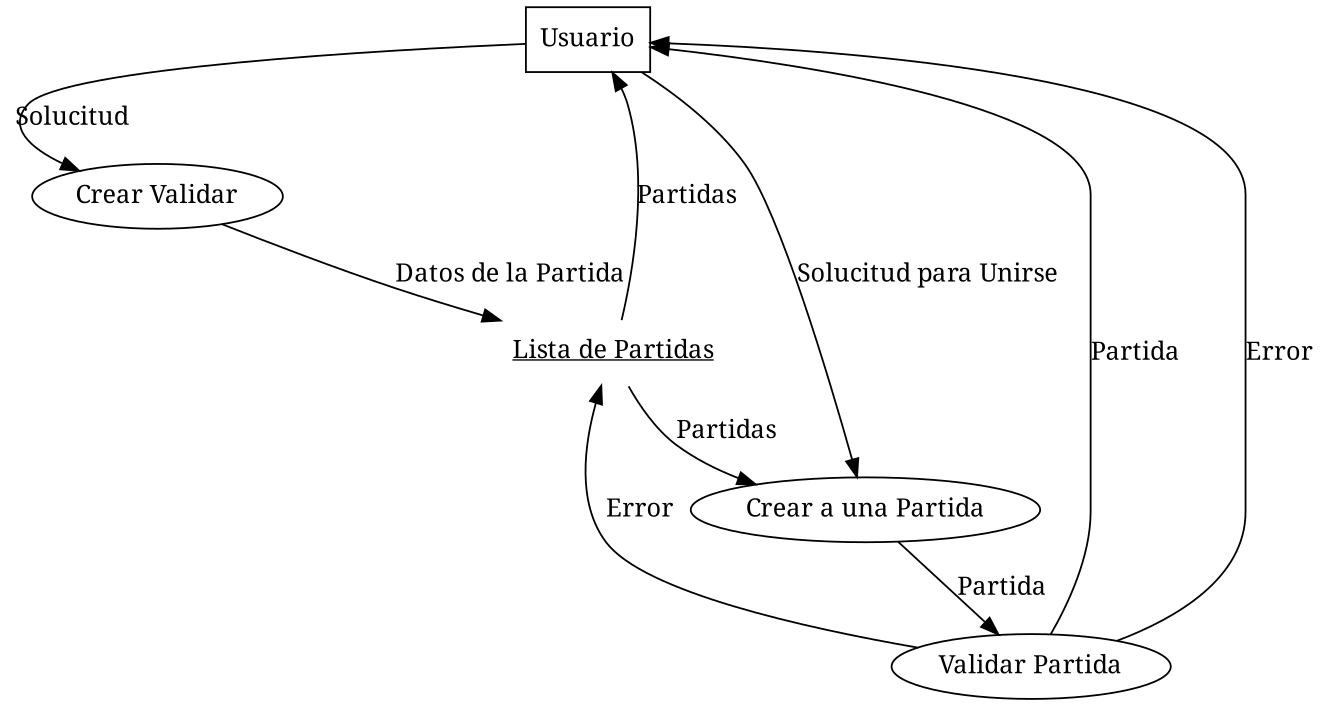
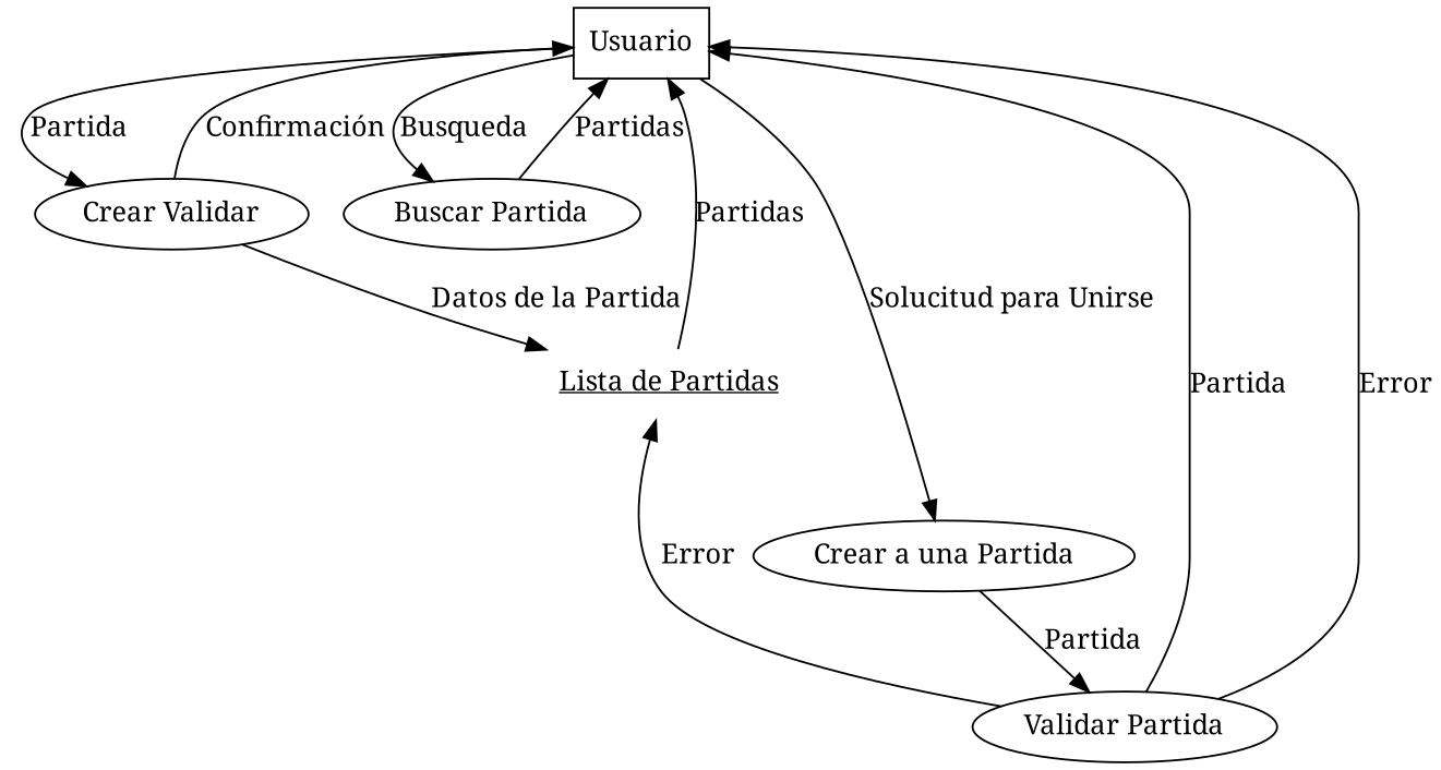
  digraph {
    fontname="Noto Serif"
    node [fontname="Noto Serif" shape=ellipse]
    edge [fontname="Noto Serif"]
    n1 [label=Usuario shape=box]
    n2 [label="Crear Validar"]
+   n3 [label="Buscar Partida"]
    n4 [label="Crear a una Partida"]
    n5 [color=transparent label=<<u>Lista de Partidas</u>> shape=box style=underlined]
    n6 [label="Validar Partida"]
-   n1 -> n2 [label=Solucitud]
+   n1 -> n2 [label=Partida]
+   n1 -> n3 [label=Busqueda]
    n1 -> n4 [label="Solucitud para Unirse"]
+   n2 -> n1 [label="Confirmación"]
    n2 -> n5 [label="Datos de la Partida"]
+   n3 -> n1 [label=Partidas]
    n4 -> n6 [label=Partida]
    n5 -> n1 [label=Partidas]
-   n5 -> n4 [label=Partidas]
    n6 -> n1 [label=Partida]
    n6 -> n1 [label=Error]
    n6 -> n5 [label=Error]
  }
